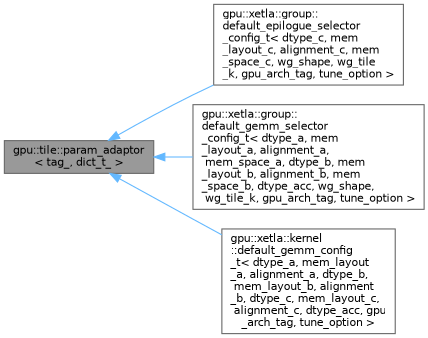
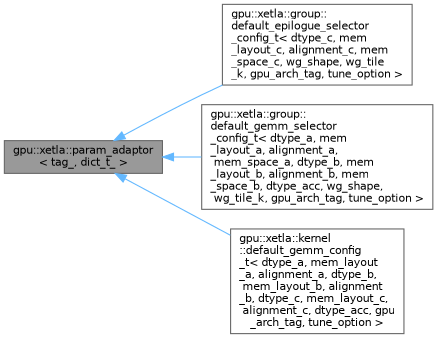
  digraph {
    rankdir=LR
    node [color=gray40 fillcolor=white fontname=Helvetica fontsize=10 shape=box style=filled]
    edge [color=steelblue1 dir=back fontname=Helvetica fontsize=10 labelfontname=Helvetica labelfontsize=10 style=solid]
-   n1 [fillcolor=grey60 fontcolor=black height=0.2 label="gpu::tile::param_adaptor\l\< tag_, dict_t_ \>" width=0.4]
+   n1 [fillcolor=grey60 fontcolor=black height=0.2 label="gpu::xetla::param_adaptor\l\< tag_, dict_t_ \>" width=0.4]
    n2 [height=0.2 label="gpu::xetla::group::\ldefault_epilogue_selector\l_config_t\< dtype_c, mem\l_layout_c, alignment_c, mem\l_space_c, wg_shape, wg_tile\l_k, gpu_arch_tag, tune_option \>" width=0.4]
    n3 [height=0.2 label="gpu::xetla::group::\ldefault_gemm_selector\l_config_t\< dtype_a, mem\l_layout_a, alignment_a,\l mem_space_a, dtype_b, mem\l_layout_b, alignment_b, mem\l_space_b, dtype_acc, wg_shape,\l wg_tile_k, gpu_arch_tag, tune_option \>" width=0.4]
    n4 [height=0.2 label="gpu::xetla::kernel\l::default_gemm_config\l_t\< dtype_a, mem_layout\l_a, alignment_a, dtype_b,\l mem_layout_b, alignment\l_b, dtype_c, mem_layout_c,\l alignment_c, dtype_acc, gpu\l_arch_tag, tune_option \>" width=0.4]
    n1 -> n2
    n1 -> n3
    n1 -> n4
  }
